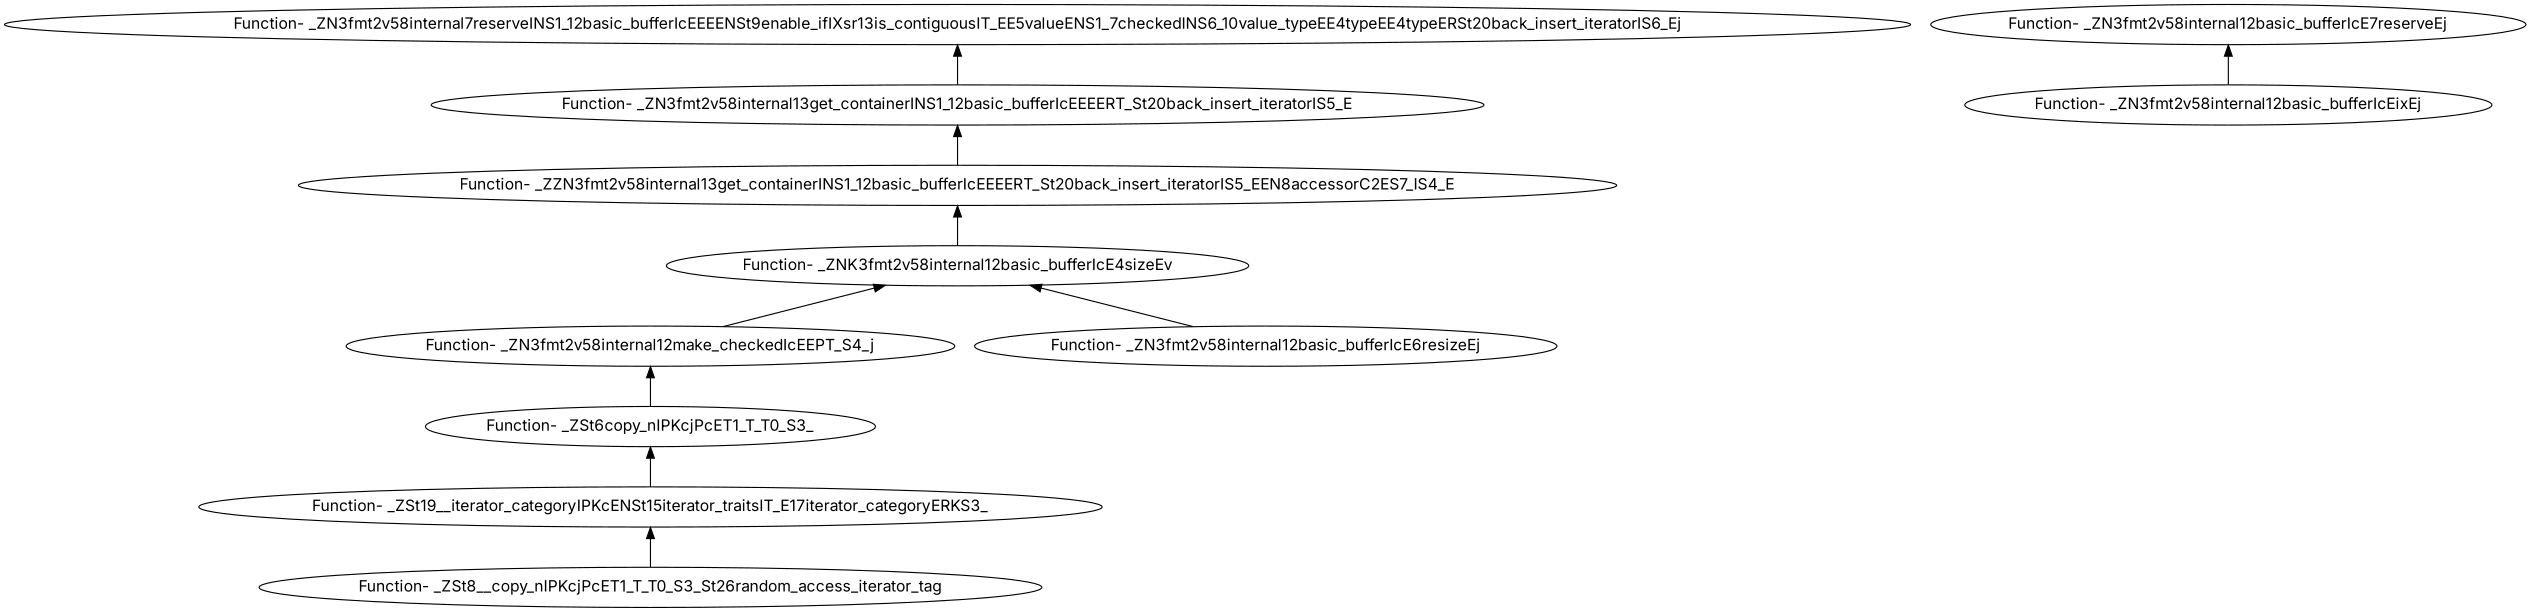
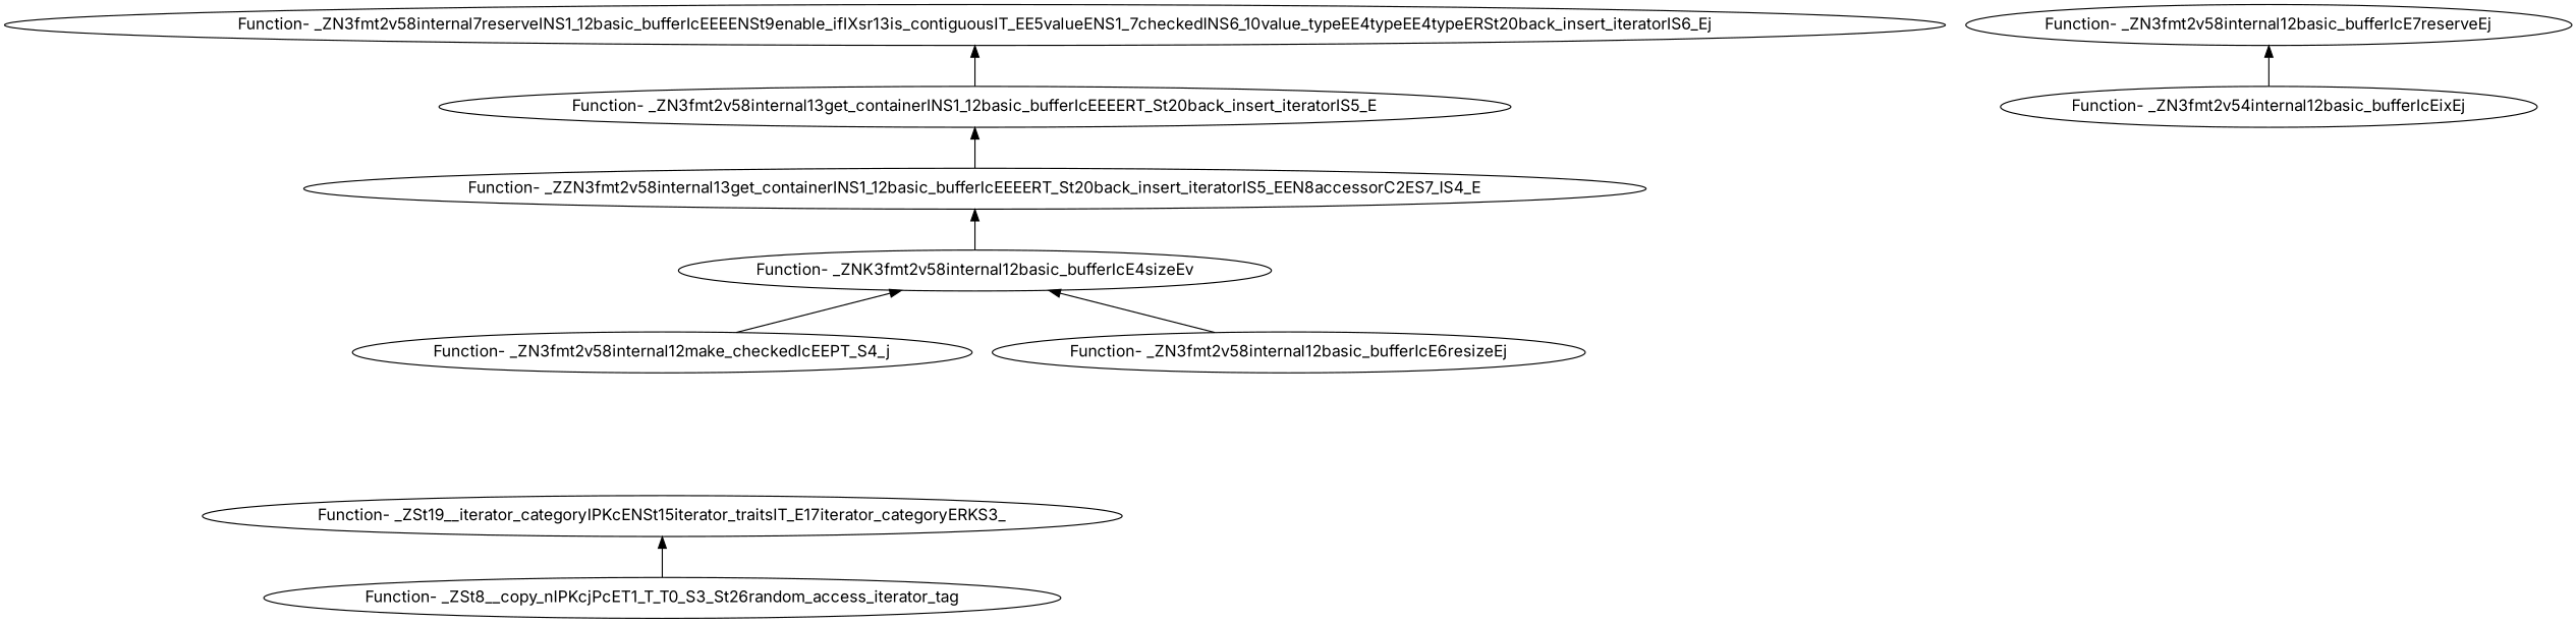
  digraph {
    fontname=Inter
    node [fontname=Inter]
    edge [dir=back fontname=Inter]
    "Function- _ZSt19__iterator_categoryIPKcENSt15iterator_traitsIT_E17iterator_categoryERKS3_"
    "Function- _ZSt8__copy_nIPKcjPcET1_T_T0_S3_St26random_access_iterator_tag"
-   "Function- _ZSt6copy_nIPKcjPcET1_T_T0_S3_"
    "Function- _ZN3fmt2v58internal12make_checkedIcEEPT_S4_j"
    "Function- _ZN3fmt2v58internal12basic_bufferIcE7reserveEj"
-   "Function- _ZN3fmt2v58internal12basic_bufferIcEixEj"
+   "Function- _ZN3fmt2v58internal12basic_bufferIcEixEj" [label="Function- _ZN3fmt2v54internal12basic_bufferIcEixEj"]
    "Function- _ZNK3fmt2v58internal12basic_bufferIcE4sizeEv"
    "Function- _ZN3fmt2v58internal12basic_bufferIcE6resizeEj"
    "Function- _ZZN3fmt2v58internal13get_containerINS1_12basic_bufferIcEEEERT_St20back_insert_iteratorIS5_EEN8accessorC2ES7_IS4_E"
    "Function- _ZN3fmt2v58internal13get_containerINS1_12basic_bufferIcEEEERT_St20back_insert_iteratorIS5_E"
    "Function- _ZN3fmt2v58internal7reserveINS1_12basic_bufferIcEEEENSt9enable_ifIXsr13is_contiguousIT_EE5valueENS1_7checkedINS6_10value_typeEE4typeEE4typeERSt20back_insert_iteratorIS6_Ej"
    "Function- _ZSt19__iterator_categoryIPKcENSt15iterator_traitsIT_E17iterator_categoryERKS3_" -> "Function- _ZSt8__copy_nIPKcjPcET1_T_T0_S3_St26random_access_iterator_tag"
-   "Function- _ZSt6copy_nIPKcjPcET1_T_T0_S3_" -> "Function- _ZSt19__iterator_categoryIPKcENSt15iterator_traitsIT_E17iterator_categoryERKS3_"
-   "Function- _ZN3fmt2v58internal12make_checkedIcEEPT_S4_j" -> "Function- _ZSt6copy_nIPKcjPcET1_T_T0_S3_"
    "Function- _ZN3fmt2v58internal12basic_bufferIcE7reserveEj" -> "Function- _ZN3fmt2v58internal12basic_bufferIcEixEj"
    "Function- _ZNK3fmt2v58internal12basic_bufferIcE4sizeEv" -> "Function- _ZN3fmt2v58internal12make_checkedIcEEPT_S4_j"
    "Function- _ZNK3fmt2v58internal12basic_bufferIcE4sizeEv" -> "Function- _ZN3fmt2v58internal12basic_bufferIcE6resizeEj"
    "Function- _ZZN3fmt2v58internal13get_containerINS1_12basic_bufferIcEEEERT_St20back_insert_iteratorIS5_EEN8accessorC2ES7_IS4_E" -> "Function- _ZNK3fmt2v58internal12basic_bufferIcE4sizeEv"
    "Function- _ZN3fmt2v58internal13get_containerINS1_12basic_bufferIcEEEERT_St20back_insert_iteratorIS5_E" -> "Function- _ZZN3fmt2v58internal13get_containerINS1_12basic_bufferIcEEEERT_St20back_insert_iteratorIS5_EEN8accessorC2ES7_IS4_E"
    "Function- _ZN3fmt2v58internal7reserveINS1_12basic_bufferIcEEEENSt9enable_ifIXsr13is_contiguousIT_EE5valueENS1_7checkedINS6_10value_typeEE4typeEE4typeERSt20back_insert_iteratorIS6_Ej" -> "Function- _ZN3fmt2v58internal13get_containerINS1_12basic_bufferIcEEEERT_St20back_insert_iteratorIS5_E"
  }
